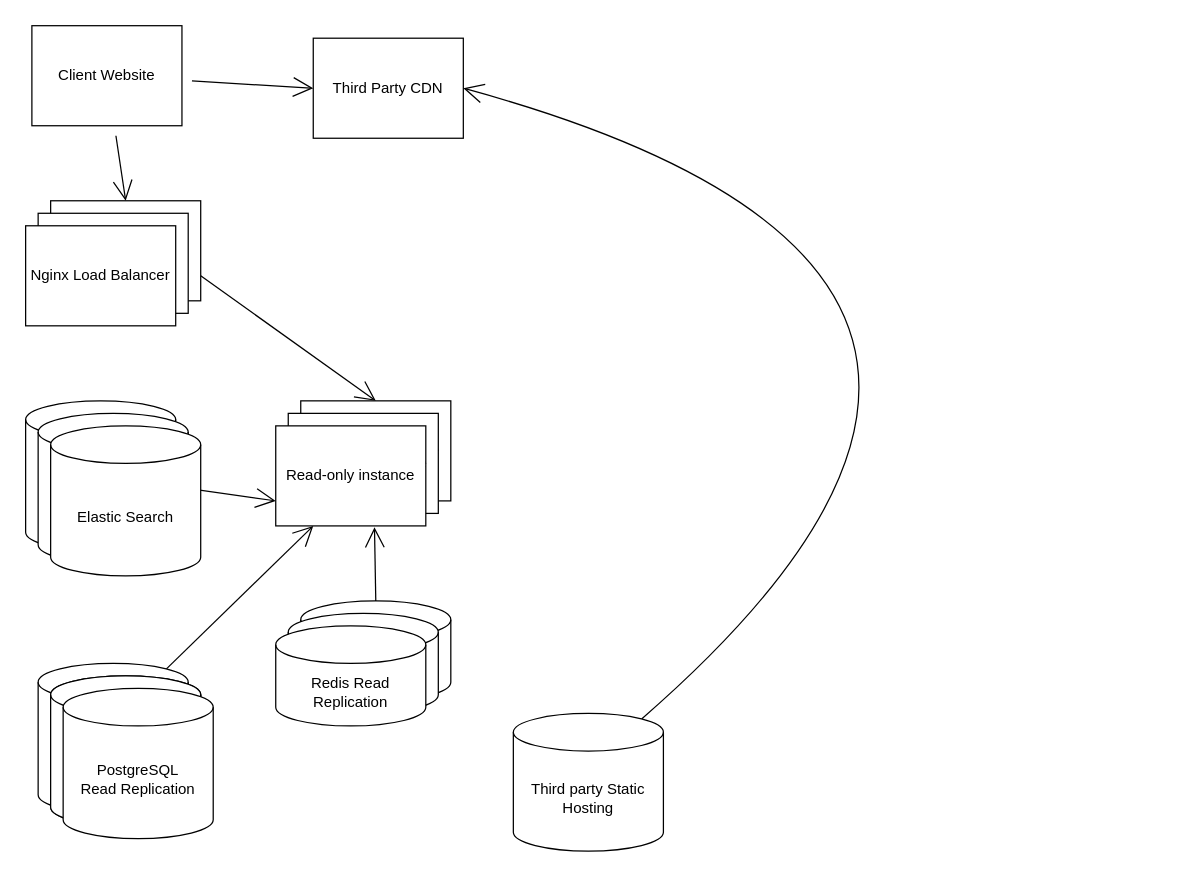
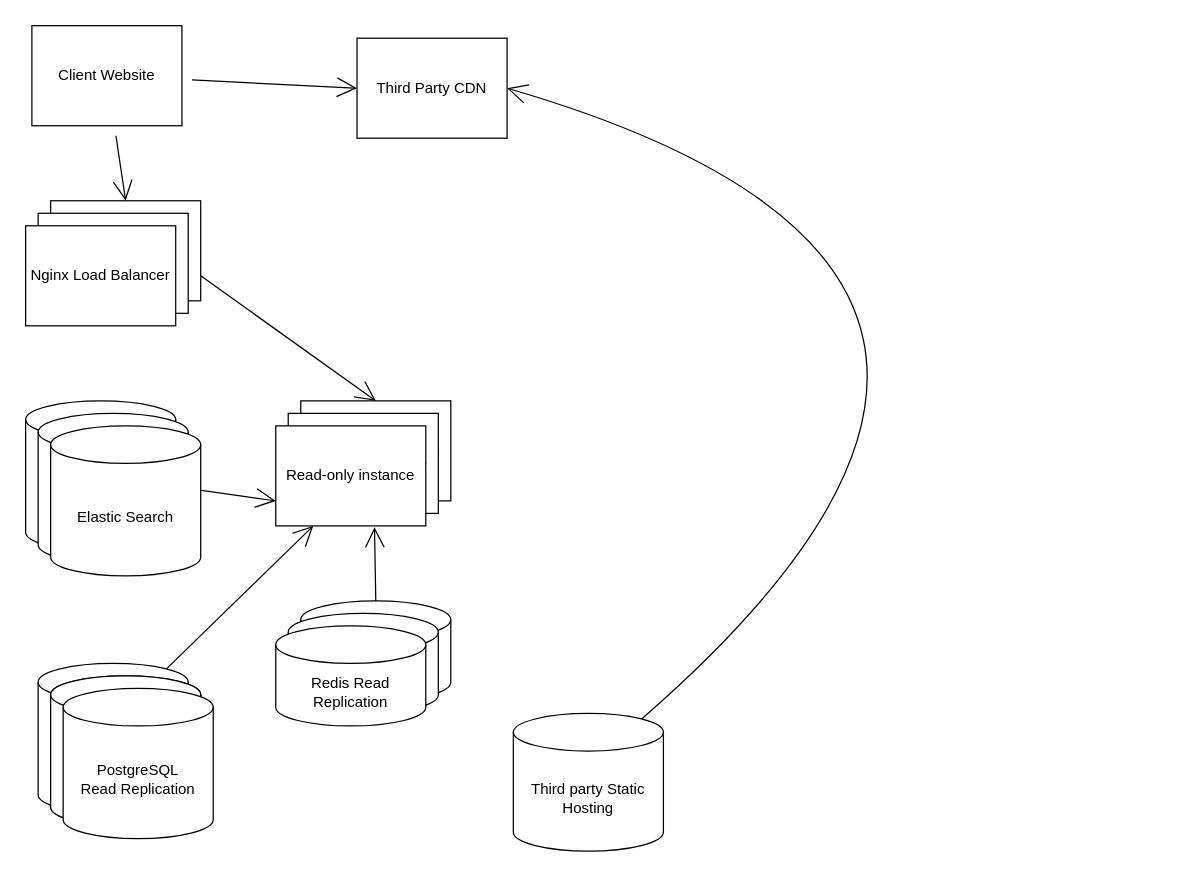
  <mxCell id="0" />
  <mxCell id="1" parent="0" />
  <mxCell id="2" style="edgeStyle=none;curved=1;rounded=0;orthogonalLoop=1;jettySize=auto;html=1;entryX=0.5;entryY=0;entryDx=0;entryDy=0;endArrow=open;startSize=14;endSize=14;sourcePerimeterSpacing=8;targetPerimeterSpacing=8;" parent="1" source="4" target="6" edge="1"><mxGeometry relative="1" as="geometry" /></mxCell>
  <mxCell id="3" style="edgeStyle=none;curved=1;rounded=0;orthogonalLoop=1;jettySize=auto;html=1;entryX=0;entryY=0.5;entryDx=0;entryDy=0;endArrow=open;startSize=14;endSize=14;sourcePerimeterSpacing=8;targetPerimeterSpacing=8;" parent="1" source="4" target="25" edge="1"><mxGeometry relative="1" as="geometry" /></mxCell>
  <mxCell id="4" value="Client Website" style="rounded=0;whiteSpace=wrap;html=1;hachureGap=4;pointerEvents=0;" parent="1" vertex="1"><mxGeometry x="25" y="20" width="120" height="80" as="geometry" /></mxCell>
  <mxCell id="5" style="edgeStyle=none;curved=1;rounded=0;orthogonalLoop=1;jettySize=auto;html=1;exitX=1;exitY=0.75;exitDx=0;exitDy=0;entryX=0.5;entryY=0;entryDx=0;entryDy=0;endArrow=open;startSize=14;endSize=14;sourcePerimeterSpacing=8;targetPerimeterSpacing=8;" parent="1" source="6" target="9" edge="1"><mxGeometry relative="1" as="geometry" /></mxCell>
  <mxCell id="6" value="Load Balancer" style="rounded=0;whiteSpace=wrap;html=1;hachureGap=4;pointerEvents=0;" parent="1" vertex="1"><mxGeometry x="40" y="160" width="120" height="80" as="geometry" /></mxCell>
  <mxCell id="7" value="Load Balancer" style="rounded=0;whiteSpace=wrap;html=1;hachureGap=4;pointerEvents=0;" parent="1" vertex="1"><mxGeometry x="30" y="170" width="120" height="80" as="geometry" /></mxCell>
  <mxCell id="8" value="Nginx Load Balancer" style="rounded=0;whiteSpace=wrap;html=1;hachureGap=4;pointerEvents=0;" parent="1" vertex="1"><mxGeometry x="20" y="180" width="120" height="80" as="geometry" /></mxCell>
  <mxCell id="9" value="Read-only instance" style="rounded=0;whiteSpace=wrap;html=1;hachureGap=4;pointerEvents=0;" parent="1" vertex="1"><mxGeometry x="240" y="320" width="120" height="80" as="geometry" /></mxCell>
  <mxCell id="10" style="edgeStyle=none;curved=1;rounded=0;orthogonalLoop=1;jettySize=auto;html=1;entryX=0;entryY=0.75;entryDx=0;entryDy=0;endArrow=open;startSize=14;endSize=14;sourcePerimeterSpacing=8;targetPerimeterSpacing=8;" parent="1" source="11" target="18" edge="1"><mxGeometry relative="1" as="geometry" /></mxCell>
  <mxCell id="11" value="Elastic Search" style="shape=cylinder3;whiteSpace=wrap;html=1;boundedLbl=1;backgroundOutline=1;size=15;hachureGap=4;pointerEvents=0;" parent="1" vertex="1"><mxGeometry x="20" y="320" width="120" height="120" as="geometry" /></mxCell>
  <mxCell id="12" style="edgeStyle=none;curved=1;rounded=0;orthogonalLoop=1;jettySize=auto;html=1;entryX=0.25;entryY=1;entryDx=0;entryDy=0;endArrow=open;startSize=14;endSize=14;sourcePerimeterSpacing=8;targetPerimeterSpacing=8;exitX=0.855;exitY=0;exitDx=0;exitDy=4.35;exitPerimeter=0;" parent="1" source="13" target="18" edge="1"><mxGeometry relative="1" as="geometry" /></mxCell>
  <mxCell id="13" value="PostgreSQL&lt;br&gt;Read Replication" style="shape=cylinder3;whiteSpace=wrap;html=1;boundedLbl=1;backgroundOutline=1;size=15;hachureGap=4;pointerEvents=0;" parent="1" vertex="1"><mxGeometry x="30" y="530" width="120" height="120" as="geometry" /></mxCell>
  <mxCell id="14" value="PostgreSQL&lt;br&gt;Read Replication" style="shape=cylinder3;whiteSpace=wrap;html=1;boundedLbl=1;backgroundOutline=1;size=15;hachureGap=4;pointerEvents=0;" parent="1" vertex="1"><mxGeometry x="40" y="540" width="120" height="120" as="geometry" /></mxCell>
  <mxCell id="15" value="PostgreSQL&lt;br&gt;Read Replication" style="shape=cylinder3;whiteSpace=wrap;html=1;boundedLbl=1;backgroundOutline=1;size=15;hachureGap=4;pointerEvents=0;" parent="1" vertex="1"><mxGeometry x="40" y="540" width="120" height="120" as="geometry" /></mxCell>
  <mxCell id="16" value="PostgreSQL&lt;br&gt;Read Replication" style="shape=cylinder3;whiteSpace=wrap;html=1;boundedLbl=1;backgroundOutline=1;size=15;hachureGap=4;pointerEvents=0;" parent="1" vertex="1"><mxGeometry x="50" y="550" width="120" height="120" as="geometry" /></mxCell>
  <mxCell id="17" value="Read-only instance" style="rounded=0;whiteSpace=wrap;html=1;hachureGap=4;pointerEvents=0;" parent="1" vertex="1"><mxGeometry x="230" y="330" width="120" height="80" as="geometry" /></mxCell>
  <mxCell id="18" value="Read-only instance" style="rounded=0;whiteSpace=wrap;html=1;hachureGap=4;pointerEvents=0;" parent="1" vertex="1"><mxGeometry x="220" y="340" width="120" height="80" as="geometry" /></mxCell>
  <mxCell id="19" style="edgeStyle=none;curved=1;rounded=0;orthogonalLoop=1;jettySize=auto;html=1;entryX=0.658;entryY=1.013;entryDx=0;entryDy=0;entryPerimeter=0;endArrow=open;startSize=14;endSize=14;sourcePerimeterSpacing=8;targetPerimeterSpacing=8;exitX=0.5;exitY=0;exitDx=0;exitDy=0;exitPerimeter=0;" parent="1" source="20" target="18" edge="1"><mxGeometry relative="1" as="geometry" /></mxCell>
  <mxCell id="20" value="Memory Cache" style="shape=cylinder3;whiteSpace=wrap;html=1;boundedLbl=1;backgroundOutline=1;size=15;hachureGap=4;pointerEvents=0;" parent="1" vertex="1"><mxGeometry x="240" y="480" width="120" height="80" as="geometry" /></mxCell>
  <mxCell id="21" value="Memory Cache" style="shape=cylinder3;whiteSpace=wrap;html=1;boundedLbl=1;backgroundOutline=1;size=15;hachureGap=4;pointerEvents=0;" parent="1" vertex="1"><mxGeometry x="230" y="490" width="120" height="80" as="geometry" /></mxCell>
  <mxCell id="22" value="Redis Read Replication" style="shape=cylinder3;whiteSpace=wrap;html=1;boundedLbl=1;backgroundOutline=1;size=15;hachureGap=4;pointerEvents=0;" parent="1" vertex="1"><mxGeometry x="220" y="500" width="120" height="80" as="geometry" /></mxCell>
  <mxCell id="23" value="Elastic Search" style="shape=cylinder3;whiteSpace=wrap;html=1;boundedLbl=1;backgroundOutline=1;size=15;hachureGap=4;pointerEvents=0;" parent="1" vertex="1"><mxGeometry x="30" y="330" width="120" height="120" as="geometry" /></mxCell>
  <mxCell id="24" value="Elastic Search" style="shape=cylinder3;whiteSpace=wrap;html=1;boundedLbl=1;backgroundOutline=1;size=15;hachureGap=4;pointerEvents=0;" parent="1" vertex="1"><mxGeometry x="40" y="340" width="120" height="120" as="geometry" /></mxCell>
- <mxCell id="25" value="Third Party CDN" style="rounded=0;whiteSpace=wrap;html=1;hachureGap=4;pointerEvents=0;" parent="1" vertex="1"><mxGeometry x="250" y="30" width="120" height="80" as="geometry" /></mxCell>
+ <mxCell id="25" value="Third Party CDN" style="rounded=0;whiteSpace=wrap;html=1;hachureGap=4;pointerEvents=0;" parent="1" vertex="1"><mxGeometry x="285" y="30" width="120" height="80" as="geometry" /></mxCell>
  <mxCell id="26" style="edgeStyle=none;curved=1;rounded=0;orthogonalLoop=1;jettySize=auto;html=1;entryX=1;entryY=0.5;entryDx=0;entryDy=0;endArrow=open;startSize=14;endSize=14;sourcePerimeterSpacing=8;targetPerimeterSpacing=8;exitX=0.855;exitY=0;exitDx=0;exitDy=4.35;exitPerimeter=0;" parent="1" source="27" target="25" edge="1"><mxGeometry relative="1" as="geometry"><Array as="points"><mxPoint x="920" y="220" /></Array></mxGeometry></mxCell>
  <mxCell id="27" value="Third party Static Hosting" style="shape=cylinder3;whiteSpace=wrap;html=1;boundedLbl=1;backgroundOutline=1;size=15;hachureGap=4;pointerEvents=0;" parent="1" vertex="1"><mxGeometry x="410" y="570" width="120" height="110" as="geometry" /></mxCell>
